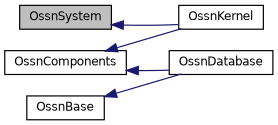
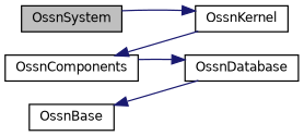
  digraph {
    rankdir=LR
    node [color=black fillcolor=white fontname=Helvetica fontsize=10 shape=record style=filled]
    edge [color=midnightblue dir=back fontname=Helvetica fontsize=10 labelfontname=Helvetica labelfontsize=10 style=solid]
    n1 [fillcolor=grey75 fontcolor=black height=0.2 label=OssnSystem width=0.4]
    n2 [height=0.2 label=OssnKernel width=0.4]
    n3 [height=0.2 label=OssnComponents width=0.4]
    n4 [height=0.2 label=OssnDatabase width=0.4]
    n5 [height=0.2 label=OssnBase width=0.4]
-   n1 -> n2
+   n2 -> n1
    n3 -> n2
-   n3 -> n4
+   n4 -> n3
    n5 -> n4
  }
